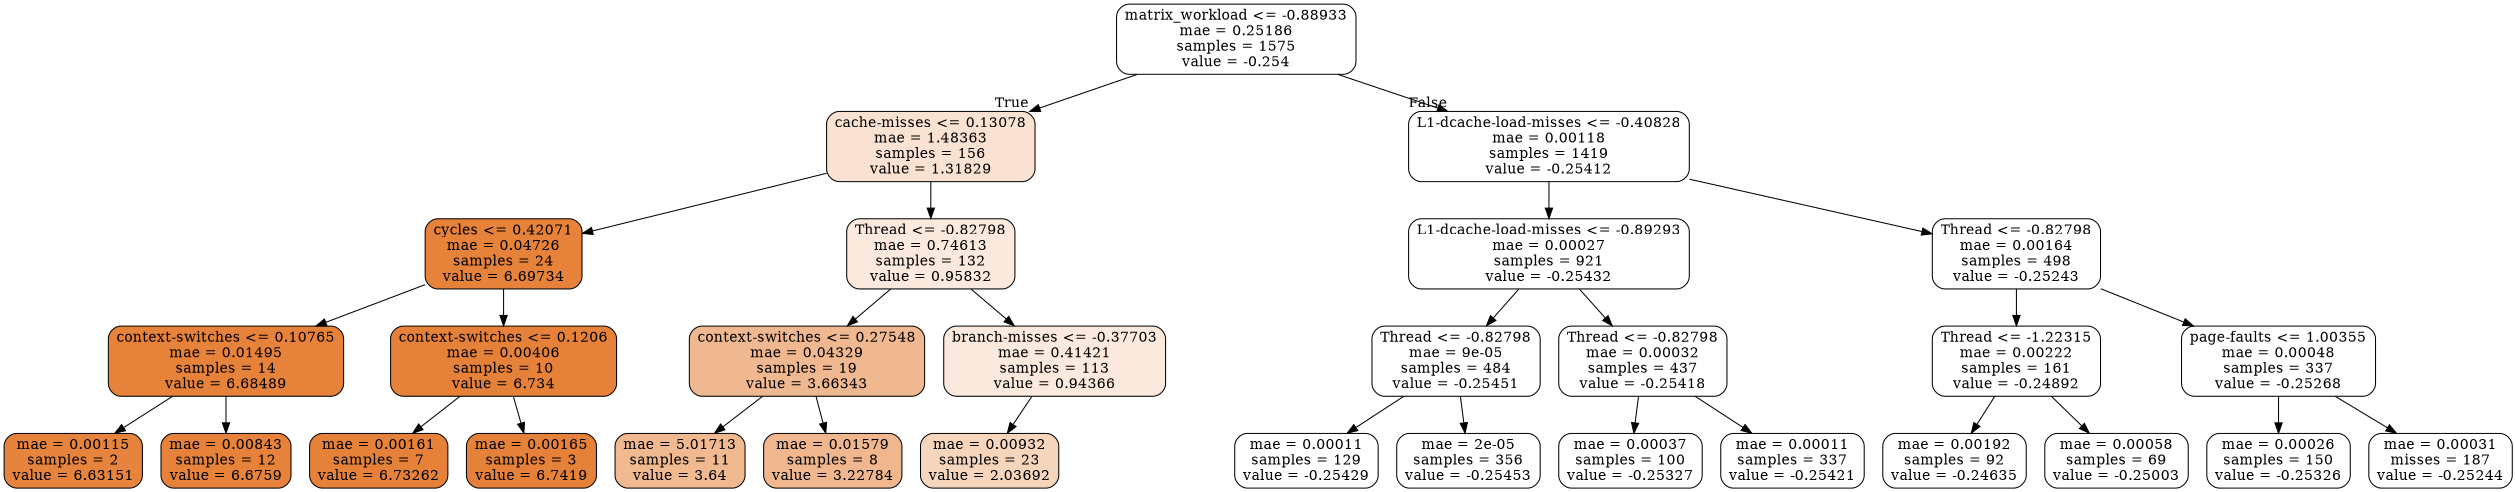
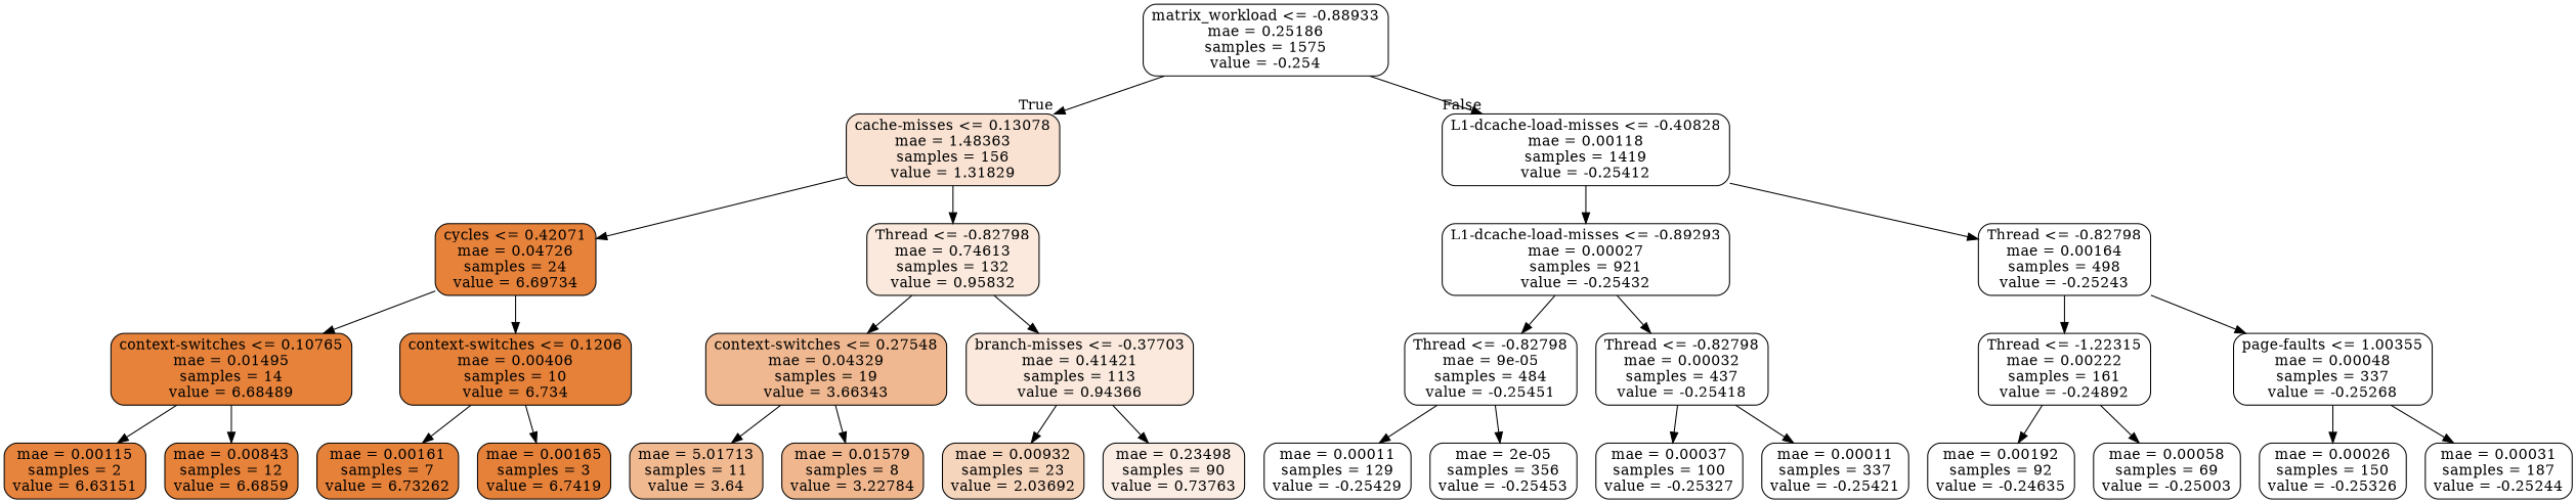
  digraph {
    fontname="DejaVu Serif"
    node [color=black fillcolor="#e5813900" fontname="DejaVu Serif" shape=box style="filled, rounded"]
    edge [fontname="DejaVu Serif"]
    n1 [label="matrix_workload <= -0.88933\nmae = 0.25186\nsamples = 1575\nvalue = -0.254"]
    n2 [fillcolor="#e5813939" label="cache-misses <= 0.13078\nmae = 1.48363\nsamples = 156\nvalue = 1.31829"]
    n3 [label="L1-dcache-load-misses <= -0.40828\nmae = 0.00118\nsamples = 1419\nvalue = -0.25412"]
    n4 [fillcolor="#e58139fd" label="cycles <= 0.42071\nmae = 0.04726\nsamples = 24\nvalue = 6.69734"]
    n5 [fillcolor="#e581392c" label="Thread <= -0.82798\nmae = 0.74613\nsamples = 132\nvalue = 0.95832"]
    n6 [label="L1-dcache-load-misses <= -0.89293\nmae = 0.00027\nsamples = 921\nvalue = -0.25432"]
    n7 [label="Thread <= -0.82798\nmae = 0.00164\nsamples = 498\nvalue = -0.25243"]
    n8 [fillcolor="#e58139fd" label="context-switches <= 0.10765\nmae = 0.01495\nsamples = 14\nvalue = 6.68489"]
    n9 [fillcolor="#e58139ff" label="context-switches <= 0.1206\nmae = 0.00406\nsamples = 10\nvalue = 6.734"]
    n10 [fillcolor="#e581398f" label="context-switches <= 0.27548\nmae = 0.04329\nsamples = 19\nvalue = 3.66343"]
    n11 [fillcolor="#e581392c" label="branch-misses <= -0.37703\nmae = 0.41421\nsamples = 113\nvalue = 0.94366"]
    n12 [fillcolor="#e58139fb" label="mae = 0.00115\nsamples = 2\nvalue = 6.63151"]
-   n13 [fillcolor="#e58139fd" label="mae = 0.00843\nsamples = 12\nvalue = 6.6759"]
+   n13 [fillcolor="#e58139fd" label="mae = 0.00843\nsamples = 12\nvalue = 6.6859"]
    n14 [fillcolor="#e58139ff" label="mae = 0.00161\nsamples = 7\nvalue = 6.73262"]
    n15 [fillcolor="#e58139ff" label="mae = 0.00165\nsamples = 3\nvalue = 6.7419"]
    n16 [fillcolor="#e581398e" label="mae = 5.01713\nsamples = 11\nvalue = 3.64"]
    n17 [fillcolor="#e5813991" label="mae = 0.01579\nsamples = 8\nvalue = 3.22784"]
    n18 [fillcolor="#e5813954" label="mae = 0.00932\nsamples = 23\nvalue = 2.03692"]
+   n19 [fillcolor="#e5813924" label="mae = 0.23498\nsamples = 90\nvalue = 0.73763"]
    n20 [label="Thread <= -0.82798\nmae = 9e-05\nsamples = 484\nvalue = -0.25451"]
    n21 [label="Thread <= -0.82798\nmae = 0.00032\nsamples = 437\nvalue = -0.25418"]
    n22 [label="Thread <= -1.22315\nmae = 0.00222\nsamples = 161\nvalue = -0.24892"]
    n23 [label="page-faults <= 1.00355\nmae = 0.00048\nsamples = 337\nvalue = -0.25268"]
    n24 [label="mae = 0.00011\nsamples = 129\nvalue = -0.25429"]
    n25 [label="mae = 2e-05\nsamples = 356\nvalue = -0.25453"]
    n26 [label="mae = 0.00037\nsamples = 100\nvalue = -0.25327"]
    n27 [label="mae = 0.00011\nsamples = 337\nvalue = -0.25421"]
    n28 [label="mae = 0.00192\nsamples = 92\nvalue = -0.24635"]
    n29 [label="mae = 0.00058\nsamples = 69\nvalue = -0.25003"]
    n30 [label="mae = 0.00026\nsamples = 150\nvalue = -0.25326"]
-   n31 [label="mae = 0.00031\nmisses = 187\nvalue = -0.25244"]
+   n31 [label="mae = 0.00031\nsamples = 187\nvalue = -0.25244"]
    n1 -> n2 [headlabel=True labelangle=45 labeldistance=2.5]
    n1 -> n3 [headlabel=False labelangle=-45 labeldistance=2.5]
    n2 -> n4
    n2 -> n5
    n3 -> n6
    n3 -> n7
    n4 -> n8
    n4 -> n9
    n5 -> n10
    n5 -> n11
    n6 -> n20
    n6 -> n21
    n7 -> n22
    n7 -> n23
    n8 -> n12
    n8 -> n13
    n9 -> n14
    n9 -> n15
    n10 -> n16
    n10 -> n17
    n11 -> n18
+   n11 -> n19
    n20 -> n24
    n20 -> n25
    n21 -> n26
    n21 -> n27
    n22 -> n28
    n22 -> n29
    n23 -> n30
    n23 -> n31
  }
